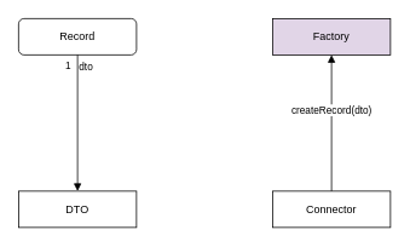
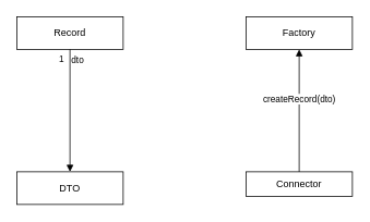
  <mxCell id="0" />
  <mxCell id="1" parent="0" />
- <mxCell id="2" value="Record" style="whiteSpace=wrap;html=1;rounded=1;" parent="1" vertex="1"><mxGeometry x="20" y="20" width="130" height="40" as="geometry" /></mxCell>
+ <mxCell id="2" value="Record" style="rounded=0;whiteSpace=wrap;html=1;" parent="1" vertex="1"><mxGeometry x="20" y="20" width="130" height="40" as="geometry" /></mxCell>
  <mxCell id="3" value="DTO" style="rounded=0;whiteSpace=wrap;html=1;" parent="1" vertex="1"><mxGeometry x="20" y="210" width="130" height="40" as="geometry" /></mxCell>
- <mxCell id="4" value="Factory" style="rounded=0;whiteSpace=wrap;html=1;fillColor=#e1d5e7;" parent="1" vertex="1"><mxGeometry x="300" y="20" width="130" height="40" as="geometry" /></mxCell>
- <mxCell id="5" value="Connector" style="rounded=0;whiteSpace=wrap;html=1;" parent="1" vertex="1"><mxGeometry x="300" y="210" width="130" height="40" as="geometry" /></mxCell>
+ <mxCell id="4" value="Factory" style="rounded=0;whiteSpace=wrap;html=1;" parent="1" vertex="1"><mxGeometry x="300" y="20" width="130" height="40" as="geometry" /></mxCell>
+ <mxCell id="5" value="Connector" style="rounded=0;whiteSpace=wrap;html=1;" parent="1" vertex="1"><mxGeometry x="300" y="210" width="130" height="30" as="geometry" /></mxCell>
  <mxCell id="6" value="dto" style="endArrow=block;endFill=1;html=1;edgeStyle=orthogonalEdgeStyle;align=left;verticalAlign=top;rounded=0;exitX=0.5;exitY=1;exitDx=0;exitDy=0;entryX=0.5;entryY=0;entryDx=0;entryDy=0;" parent="1" source="2" target="3" edge="1"><mxGeometry x="-1" relative="1" as="geometry"><mxPoint x="110" y="180" as="sourcePoint" /><mxPoint x="360" y="370" as="targetPoint" /></mxGeometry></mxCell>
  <mxCell id="7" value="1" style="edgeLabel;resizable=0;html=1;align=left;verticalAlign=bottom;" parent="6" connectable="0" vertex="1"><mxGeometry x="-1" relative="1" as="geometry"><mxPoint x="-15" y="20" as="offset" /></mxGeometry></mxCell>
  <mxCell id="8" value="createRecord(dto)" style="html=1;verticalAlign=bottom;endArrow=block;curved=0;rounded=0;exitX=0.5;exitY=0;exitDx=0;exitDy=0;" parent="1" source="5" edge="1"><mxGeometry x="0.067" relative="1" as="geometry"><mxPoint x="158" y="70" as="sourcePoint" /><mxPoint x="365" y="60" as="targetPoint" /><mxPoint as="offset" /></mxGeometry></mxCell>
